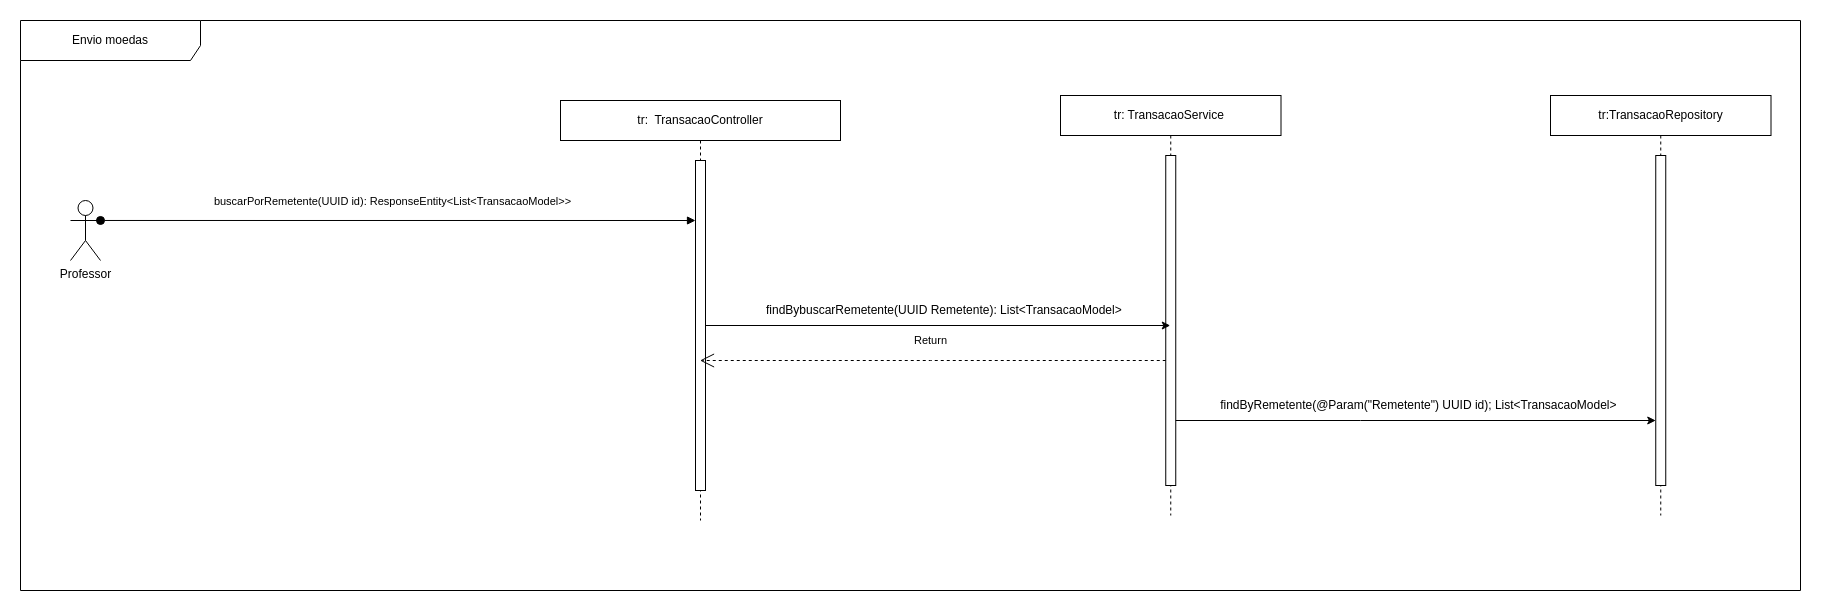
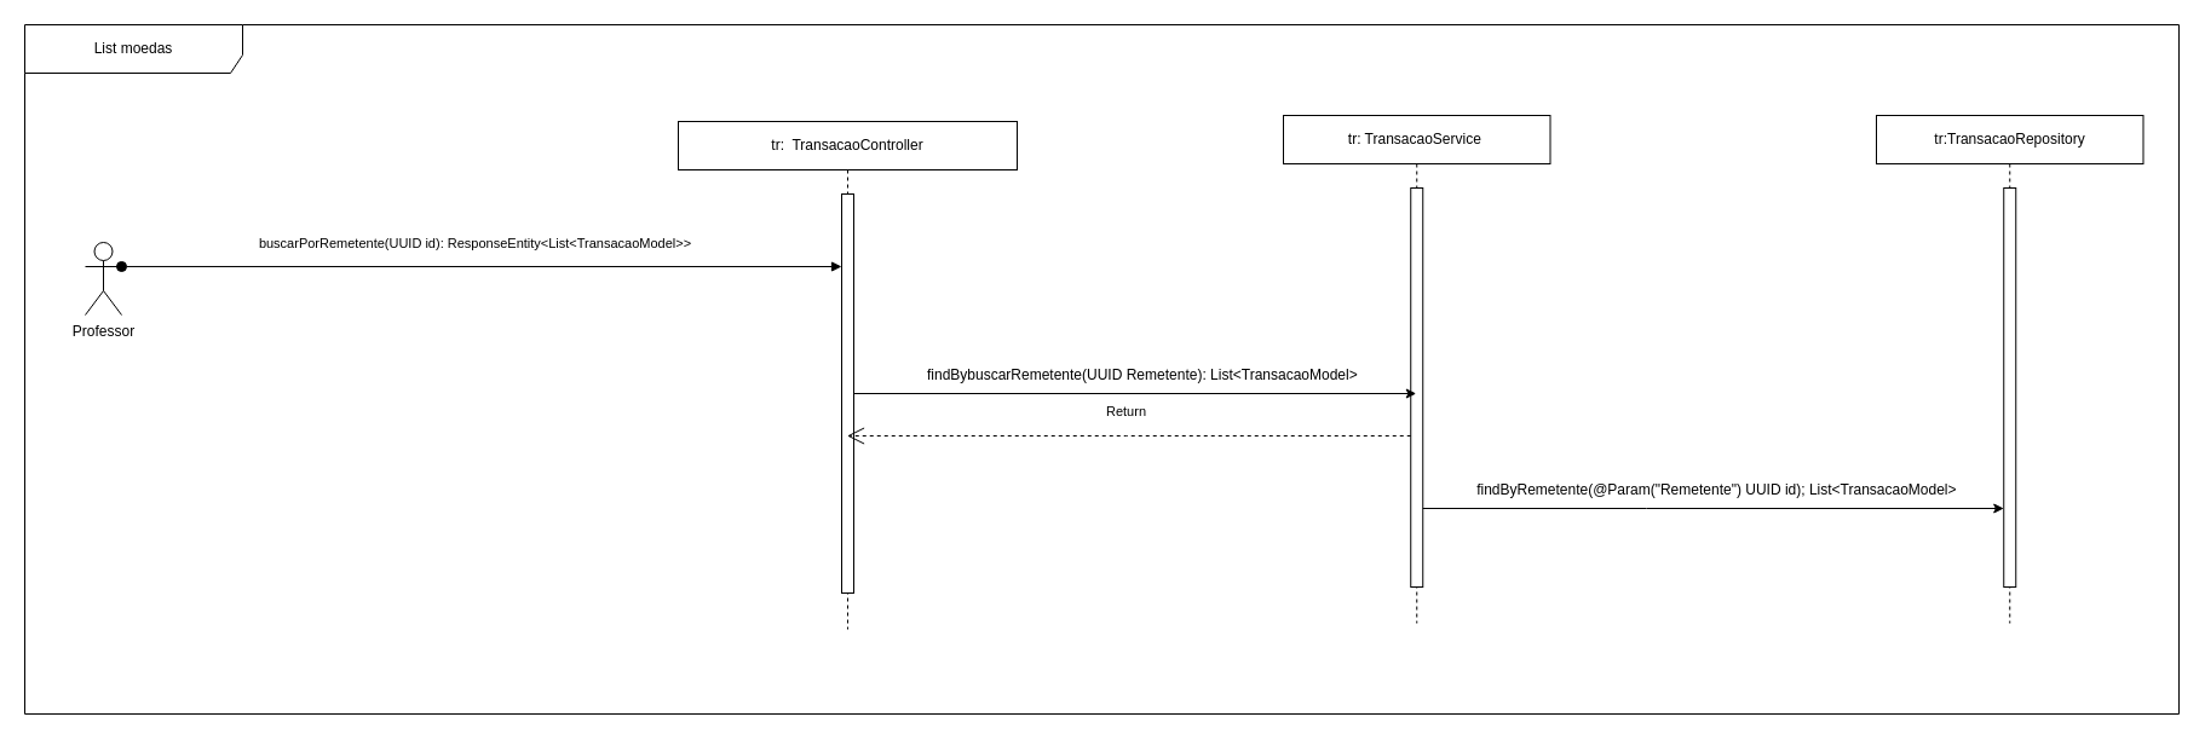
  <mxCell id="0" />
  <mxCell id="1" parent="0" />
  <mxCell id="2" value="Professor" style="shape=umlActor;verticalLabelPosition=bottom;verticalAlign=top;html=1;outlineConnect=0;" parent="1" vertex="1"><mxGeometry x="70" y="200" width="30" height="60" as="geometry" /></mxCell>
  <mxCell id="3" value="tr:&amp;nbsp; TransacaoController" style="shape=umlLifeline;perimeter=lifelinePerimeter;whiteSpace=wrap;html=1;container=0;dropTarget=0;collapsible=0;recursiveResize=0;outlineConnect=0;portConstraint=eastwest;newEdgeStyle={&quot;edgeStyle&quot;:&quot;elbowEdgeStyle&quot;,&quot;elbow&quot;:&quot;vertical&quot;,&quot;curved&quot;:0,&quot;rounded&quot;:0};" parent="1" vertex="1"><mxGeometry x="560" y="100" width="280" height="420" as="geometry" /></mxCell>
  <mxCell id="4" value="" style="html=1;points=[];perimeter=orthogonalPerimeter;outlineConnect=0;targetShapes=umlLifeline;portConstraint=eastwest;newEdgeStyle={&quot;edgeStyle&quot;:&quot;elbowEdgeStyle&quot;,&quot;elbow&quot;:&quot;vertical&quot;,&quot;curved&quot;:0,&quot;rounded&quot;:0};" parent="3" vertex="1"><mxGeometry x="135" y="60" width="10" height="330" as="geometry" /></mxCell>
  <mxCell id="5" value="buscarPorRemetente(UUID id): ResponseEntity&amp;lt;List&amp;lt;TransacaoModel&amp;gt;&amp;gt;" style="html=1;verticalAlign=bottom;startArrow=oval;endArrow=block;startSize=8;edgeStyle=elbowEdgeStyle;elbow=vertical;curved=0;rounded=0;exitX=1;exitY=0.333;exitDx=0;exitDy=0;exitPerimeter=0;" parent="1" source="2" target="4" edge="1"><mxGeometry x="-0.018" y="10" relative="1" as="geometry"><mxPoint x="510" y="390" as="sourcePoint" /><mxPoint x="710" y="220" as="targetPoint" /><Array as="points"><mxPoint x="550" y="220" /><mxPoint y="240" x="500" /></Array><mxPoint as="offset" /></mxGeometry></mxCell>
  <mxCell id="6" value="tr: TransacaoService&amp;nbsp;" style="shape=umlLifeline;perimeter=lifelinePerimeter;whiteSpace=wrap;html=1;container=0;dropTarget=0;collapsible=0;recursiveResize=0;outlineConnect=0;portConstraint=eastwest;newEdgeStyle={&quot;edgeStyle&quot;:&quot;elbowEdgeStyle&quot;,&quot;elbow&quot;:&quot;vertical&quot;,&quot;curved&quot;:0,&quot;rounded&quot;:0};" parent="1" vertex="1"><mxGeometry x="1060" y="95" width="220.5" height="420" as="geometry" /></mxCell>
  <mxCell id="7" value="" style="html=1;points=[];perimeter=orthogonalPerimeter;outlineConnect=0;targetShapes=umlLifeline;portConstraint=eastwest;newEdgeStyle={&quot;edgeStyle&quot;:&quot;elbowEdgeStyle&quot;,&quot;elbow&quot;:&quot;vertical&quot;,&quot;curved&quot;:0,&quot;rounded&quot;:0};" parent="6" vertex="1"><mxGeometry x="105.25" y="60" width="10" height="330" as="geometry" /></mxCell>
  <mxCell id="8" style="edgeStyle=elbowEdgeStyle;rounded=0;orthogonalLoop=1;jettySize=auto;html=1;elbow=vertical;curved=0;" parent="1" source="4" target="6" edge="1"><mxGeometry relative="1" as="geometry" /></mxCell>
  <mxCell id="9" value="findBybuscarRemetente(UUID Remetente):&amp;nbsp;List&amp;lt;TransacaoModel&amp;gt;&amp;nbsp;" style="text;html=1;align=center;verticalAlign=middle;resizable=0;points=[];autosize=1;strokeColor=none;fillColor=none;" parent="1" vertex="1"><mxGeometry x="755" y="295" width="380" height="30" as="geometry" /></mxCell>
  <mxCell id="10" value="tr:TransacaoRepository" style="shape=umlLifeline;perimeter=lifelinePerimeter;whiteSpace=wrap;html=1;container=0;dropTarget=0;collapsible=0;recursiveResize=0;outlineConnect=0;portConstraint=eastwest;newEdgeStyle={&quot;edgeStyle&quot;:&quot;elbowEdgeStyle&quot;,&quot;elbow&quot;:&quot;vertical&quot;,&quot;curved&quot;:0,&quot;rounded&quot;:0};" parent="1" vertex="1"><mxGeometry x="1550" y="95" width="220.5" height="420" as="geometry" /></mxCell>
  <mxCell id="11" value="" style="html=1;points=[];perimeter=orthogonalPerimeter;outlineConnect=0;targetShapes=umlLifeline;portConstraint=eastwest;newEdgeStyle={&quot;edgeStyle&quot;:&quot;elbowEdgeStyle&quot;,&quot;elbow&quot;:&quot;vertical&quot;,&quot;curved&quot;:0,&quot;rounded&quot;:0};" parent="10" vertex="1"><mxGeometry x="105.25" y="60" width="10" height="330" as="geometry" /></mxCell>
  <mxCell id="12" style="edgeStyle=elbowEdgeStyle;rounded=0;orthogonalLoop=1;jettySize=auto;html=1;elbow=vertical;curved=0;" parent="1" source="7" target="11" edge="1"><mxGeometry relative="1" as="geometry"><mxPoint x="715" y="335" as="sourcePoint" /><mxPoint x="1180" y="335" as="targetPoint" /><Array as="points"><mxPoint x="1360" y="420" /></Array></mxGeometry></mxCell>
  <mxCell id="13" value="findByRemetente(@Param(&quot;Remetente&quot;) UUID id); List&amp;lt;TransacaoModel&amp;gt;&amp;nbsp;" style="text;html=1;strokeColor=none;fillColor=none;align=center;verticalAlign=middle;whiteSpace=wrap;rounded=0;" parent="1" vertex="1"><mxGeometry x="1210" y="390" width="420" height="30" as="geometry" /></mxCell>
  <mxCell id="14" value="Return" style="endArrow=open;endSize=12;dashed=1;html=1;rounded=0;" parent="1" source="7" target="3" edge="1"><mxGeometry x="0.01" y="-20" width="160" relative="1" as="geometry"><mxPoint x="1410" y="350" as="sourcePoint" /><mxPoint x="1570" y="350" as="targetPoint" /><Array as="points"><mxPoint x="930" y="360" /></Array><mxPoint as="offset" /></mxGeometry></mxCell>
- <mxCell id="15" value="Envio moedas" style="shape=umlFrame;whiteSpace=wrap;html=1;pointerEvents=0;width=180;height=40;" parent="1" vertex="1"><mxGeometry x="20" y="20" width="1780" height="570" as="geometry" /></mxCell>
+ <mxCell id="15" value="List moedas" style="shape=umlFrame;whiteSpace=wrap;html=1;pointerEvents=0;width=180;height=40;" parent="1" vertex="1"><mxGeometry x="20" y="20" width="1780" height="570" as="geometry" /></mxCell>
